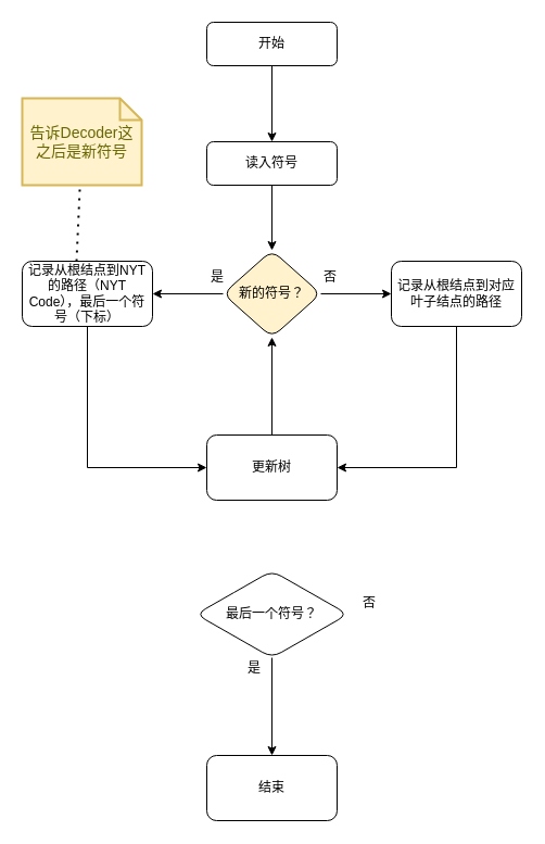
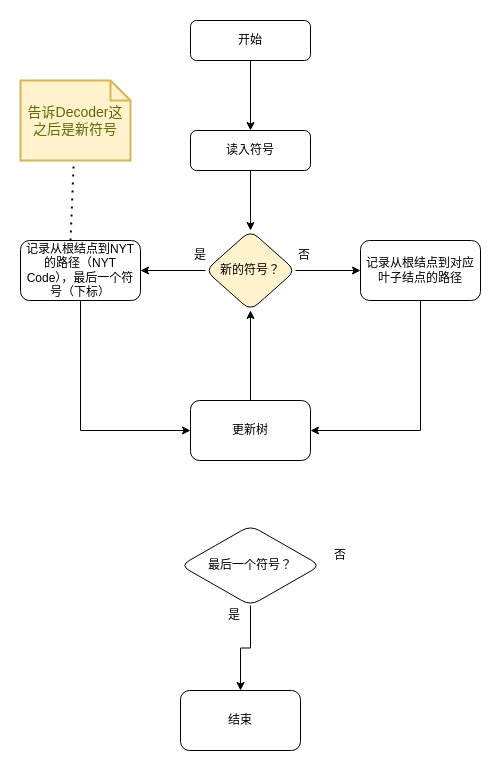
  <mxCell id="0" />
  <mxCell id="1" parent="0" />
  <mxCell id="2" value="" style="edgeStyle=orthogonalEdgeStyle;rounded=0;orthogonalLoop=1;jettySize=auto;html=1;" edge="1" parent="1" source="3" target="5"><mxGeometry relative="1" as="geometry" /></mxCell>
  <mxCell id="3" value="开始" style="rounded=1;whiteSpace=wrap;html=1;fontSize=12;glass=0;strokeWidth=1;shadow=0;" parent="1" vertex="1"><mxGeometry x="190" y="20" width="120" height="40" as="geometry" /></mxCell>
  <mxCell id="4" value="" style="edgeStyle=orthogonalEdgeStyle;rounded=0;orthogonalLoop=1;jettySize=auto;html=1;" edge="1" parent="1" source="5" target="8"><mxGeometry relative="1" as="geometry" /></mxCell>
  <mxCell id="5" value="读入符号" style="whiteSpace=wrap;html=1;rounded=1;glass=0;strokeWidth=1;shadow=0;" vertex="1" parent="1"><mxGeometry x="190" y="130" width="120" height="40" as="geometry" /></mxCell>
  <mxCell id="6" value="" style="edgeStyle=orthogonalEdgeStyle;rounded=0;orthogonalLoop=1;jettySize=auto;html=1;" edge="1" parent="1" source="8" target="10"><mxGeometry relative="1" as="geometry" /></mxCell>
  <mxCell id="7" value="" style="edgeStyle=orthogonalEdgeStyle;rounded=0;orthogonalLoop=1;jettySize=auto;html=1;" edge="1" parent="1" source="8" target="12"><mxGeometry relative="1" as="geometry" /></mxCell>
  <mxCell id="8" value="新的符号？" style="rhombus;whiteSpace=wrap;html=1;rounded=1;glass=0;strokeWidth=1;shadow=0;fillColor=#fff2cc;" vertex="1" parent="1"><mxGeometry x="205" y="230" width="90" height="80" as="geometry" /></mxCell>
  <mxCell id="9" style="edgeStyle=orthogonalEdgeStyle;rounded=0;orthogonalLoop=1;jettySize=auto;html=1;exitX=0.5;exitY=1;exitDx=0;exitDy=0;entryX=1;entryY=0.5;entryDx=0;entryDy=0;" edge="1" parent="1" source="10" target="16"><mxGeometry relative="1" as="geometry" /></mxCell>
  <mxCell id="10" value="记录从根结点到对应叶子结点的路径" style="rounded=1;whiteSpace=wrap;html=1;glass=0;strokeWidth=1;shadow=0;" vertex="1" parent="1"><mxGeometry x="360" y="240" width="120" height="60" as="geometry" /></mxCell>
  <mxCell id="11" style="edgeStyle=orthogonalEdgeStyle;rounded=0;orthogonalLoop=1;jettySize=auto;html=1;exitX=0.5;exitY=1;exitDx=0;exitDy=0;entryX=0;entryY=0.5;entryDx=0;entryDy=0;" edge="1" parent="1" source="12" target="16"><mxGeometry relative="1" as="geometry" /></mxCell>
  <mxCell id="12" value="记录从根结点到NYT的路径（NYT Code），最后一个符号（下标）" style="whiteSpace=wrap;html=1;rounded=1;glass=0;strokeWidth=1;shadow=0;" vertex="1" parent="1"><mxGeometry x="20" y="240" width="120" height="60" as="geometry" /></mxCell>
  <mxCell id="13" value="" style="endArrow=none;dashed=1;html=1;dashPattern=1 3;strokeWidth=2;rounded=0;" edge="1" parent="1" target="14"><mxGeometry width="50" height="50" relative="1" as="geometry"><mxPoint x="70" y="240" as="sourcePoint" /><mxPoint x="80" y="160" as="targetPoint" /></mxGeometry></mxCell>
- <mxCell id="14" value="告诉Decoder这之后是新符号" style="shape=note;strokeWidth=2;fontSize=14;size=20;whiteSpace=wrap;html=1;fillColor=#fff2cc;strokeColor=#d6b656;fontColor=#666600;" vertex="1" parent="1"><mxGeometry x="20" y="90" width="110.0" height="80" as="geometry" /></mxCell>
+ <mxCell id="14" value="告诉Decoder这之后是新符号" style="shape=note;strokeWidth=2;fontSize=14;size=20;whiteSpace=wrap;html=1;fillColor=#fff2cc;strokeColor=#d6b656;fontColor=#666600;" vertex="1" parent="1"><mxGeometry x="20" y="80" width="110.0" height="80" as="geometry" /></mxCell>
  <mxCell id="15" value="" style="edgeStyle=orthogonalEdgeStyle;rounded=0;orthogonalLoop=1;jettySize=auto;html=1;" edge="1" parent="1" source="16" target="8"><mxGeometry relative="1" as="geometry" /></mxCell>
  <mxCell id="16" value="更新树" style="whiteSpace=wrap;html=1;rounded=1;glass=0;strokeWidth=1;shadow=0;" vertex="1" parent="1"><mxGeometry x="190" y="400" width="120" height="60" as="geometry" /></mxCell>
  <mxCell id="17" value="" style="edgeStyle=orthogonalEdgeStyle;rounded=0;orthogonalLoop=1;jettySize=auto;html=1;" edge="1" parent="1" source="18" target="19"><mxGeometry relative="1" as="geometry" /></mxCell>
  <mxCell id="18" value="最后一个符号？" style="rhombus;whiteSpace=wrap;html=1;rounded=1;glass=0;strokeWidth=1;shadow=0;" vertex="1" parent="1"><mxGeometry x="180" y="525" width="140" height="80" as="geometry" /></mxCell>
- <mxCell id="19" value="结束" style="whiteSpace=wrap;html=1;rounded=1;glass=0;strokeWidth=1;shadow=0;" vertex="1" parent="1"><mxGeometry x="190" y="695" width="120" height="60" as="geometry" /></mxCell>
+ <mxCell id="19" value="结束" style="whiteSpace=wrap;html=1;rounded=1;glass=0;strokeWidth=1;shadow=0;" vertex="1" parent="1"><mxGeometry x="180" y="690" width="120" height="60" as="geometry" /></mxCell>
  <mxCell id="20" value="是" style="text;html=1;strokeColor=none;fillColor=none;align=center;verticalAlign=middle;whiteSpace=wrap;rounded=0;" vertex="1" parent="1"><mxGeometry x="204" y="600" width="60" height="30" as="geometry" /></mxCell>
  <mxCell id="21" value="否" style="text;html=1;strokeColor=none;fillColor=none;align=center;verticalAlign=middle;whiteSpace=wrap;rounded=0;" vertex="1" parent="1"><mxGeometry x="310" y="540" width="60" height="30" as="geometry" /></mxCell>
  <mxCell id="22" value="是" style="text;html=1;strokeColor=none;fillColor=none;align=center;verticalAlign=middle;whiteSpace=wrap;rounded=0;" vertex="1" parent="1"><mxGeometry x="170" y="240" width="60" height="30" as="geometry" /></mxCell>
  <mxCell id="23" value="否" style="text;html=1;strokeColor=none;fillColor=none;align=center;verticalAlign=middle;whiteSpace=wrap;rounded=0;" vertex="1" parent="1"><mxGeometry x="274" y="240" width="60" height="30" as="geometry" /></mxCell>
